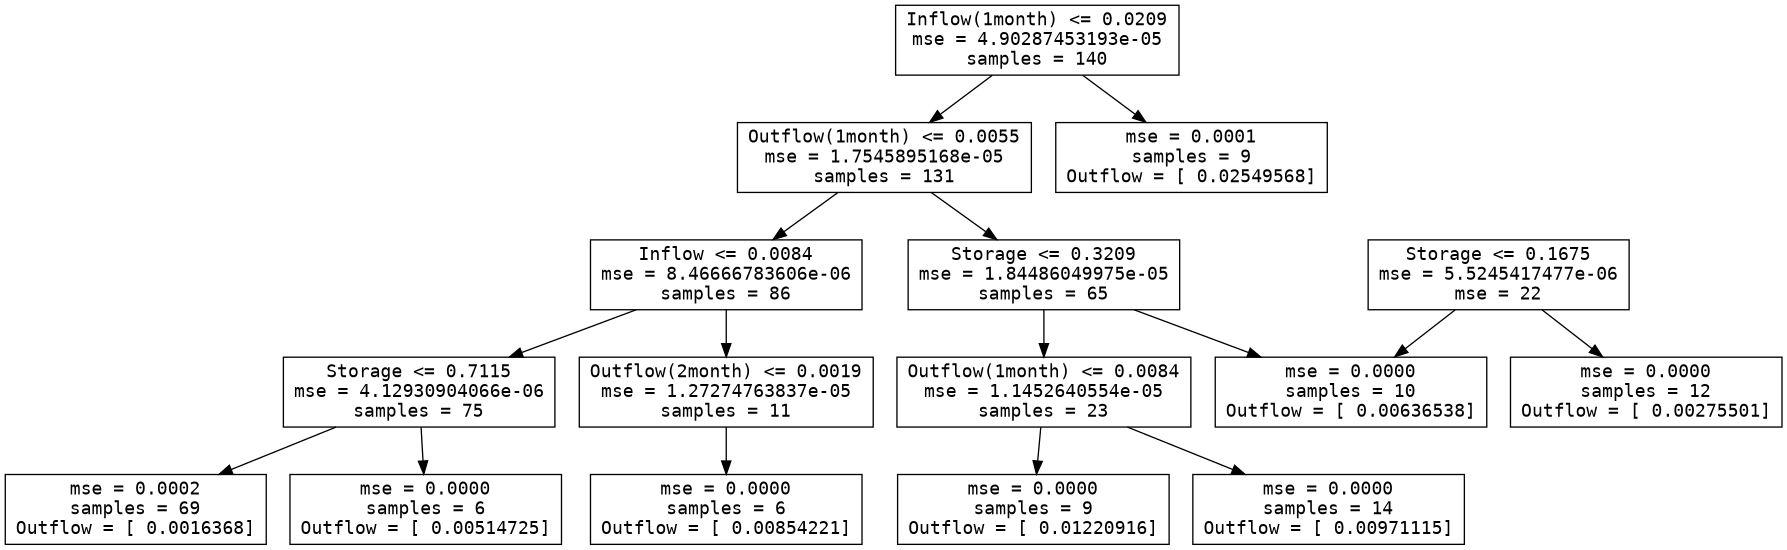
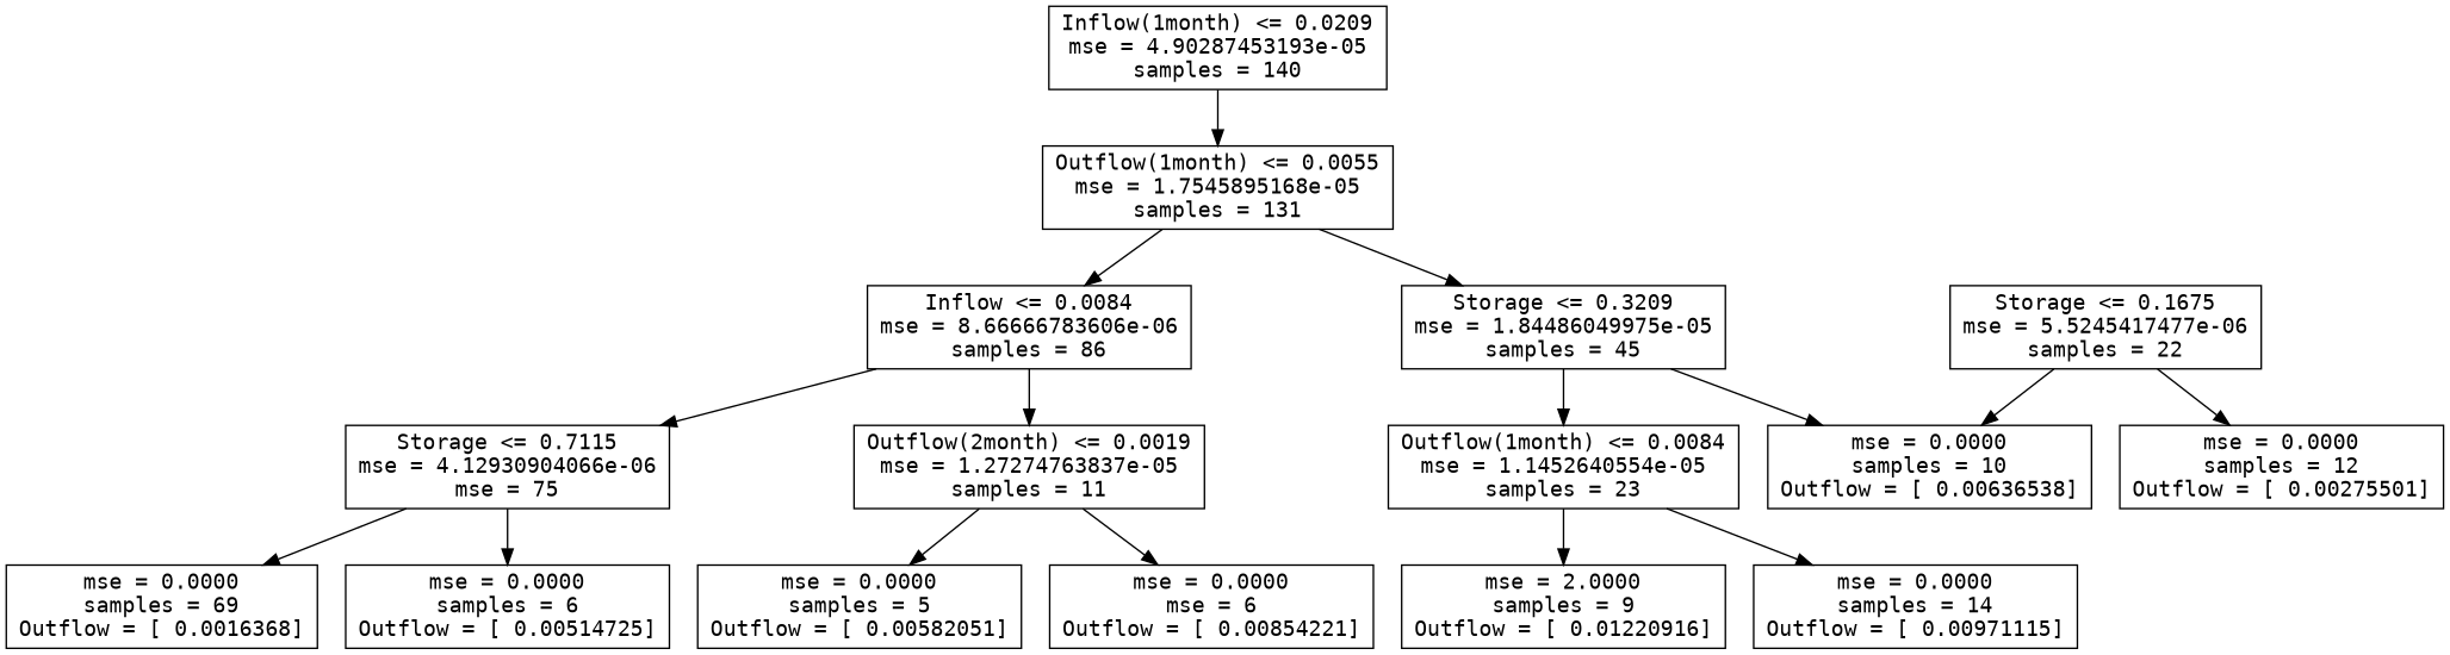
  digraph {
    fontname="DejaVu Sans Mono"
    node [fontname="DejaVu Sans Mono" shape=box]
    edge [fontname="DejaVu Sans Mono"]
    n1 [label="Inflow(1month) <= 0.0209\nmse = 4.90287453193e-05\nsamples = 140"]
    n2 [label="Outflow(1month) <= 0.0055\nmse = 1.7545895168e-05\nsamples = 131"]
-   n3 [label="mse = 0.0001\nsamples = 9\nOutflow = [ 0.02549568]"]
-   n4 [label="Inflow <= 0.0084\nmse = 8.46666783606e-06\nsamples = 86"]
-   n5 [label="Storage <= 0.3209\nmse = 1.84486049975e-05\nsamples = 65"]
-   n6 [label="Storage <= 0.7115\nmse = 4.12930904066e-06\nsamples = 75"]
+   n4 [label="Inflow <= 0.0084\nmse = 8.66666783606e-06\nsamples = 86"]
+   n5 [label="Storage <= 0.3209\nmse = 1.84486049975e-05\nsamples = 45"]
+   n6 [label="Storage <= 0.7115\nmse = 4.12930904066e-06\nmse = 75"]
    n7 [label="Outflow(2month) <= 0.0019\nmse = 1.27274763837e-05\nsamples = 11"]
    n8 [label="Outflow(1month) <= 0.0084\nmse = 1.1452640554e-05\nsamples = 23"]
    n9 [label="mse = 0.0000\nsamples = 10\nOutflow = [ 0.00636538]"]
-   n10 [label="mse = 0.0002\nsamples = 69\nOutflow = [ 0.0016368]"]
+   n10 [label="mse = 0.0000\nsamples = 69\nOutflow = [ 0.0016368]"]
    n11 [label="mse = 0.0000\nsamples = 6\nOutflow = [ 0.00514725]"]
-   n13 [label="mse = 0.0000\nsamples = 6\nOutflow = [ 0.00854221]"]
-   n14 [label="Storage <= 0.1675\nmse = 5.5245417477e-06\nmse = 22"]
+   n12 [label="mse = 0.0000\nsamples = 5\nOutflow = [ 0.00582051]"]
+   n13 [label="mse = 0.0000\nmse = 6\nOutflow = [ 0.00854221]"]
+   n14 [label="Storage <= 0.1675\nmse = 5.5245417477e-06\nsamples = 22"]
    n15 [label="mse = 0.0000\nsamples = 12\nOutflow = [ 0.00275501]"]
-   n16 [label="mse = 0.0000\nsamples = 9\nOutflow = [ 0.01220916]"]
+   n16 [label="mse = 2.0000\nsamples = 9\nOutflow = [ 0.01220916]"]
    n17 [label="mse = 0.0000\nsamples = 14\nOutflow = [ 0.00971115]"]
    n1 -> n2
-   n1 -> n3
    n2 -> n4
    n2 -> n5
    n4 -> n6
    n4 -> n7
    n5 -> n8
    n5 -> n9
    n6 -> n10
    n6 -> n11
+   n7 -> n12
    n7 -> n13
    n8 -> n16
    n8 -> n17
    n14 -> n9
    n14 -> n15
  }
